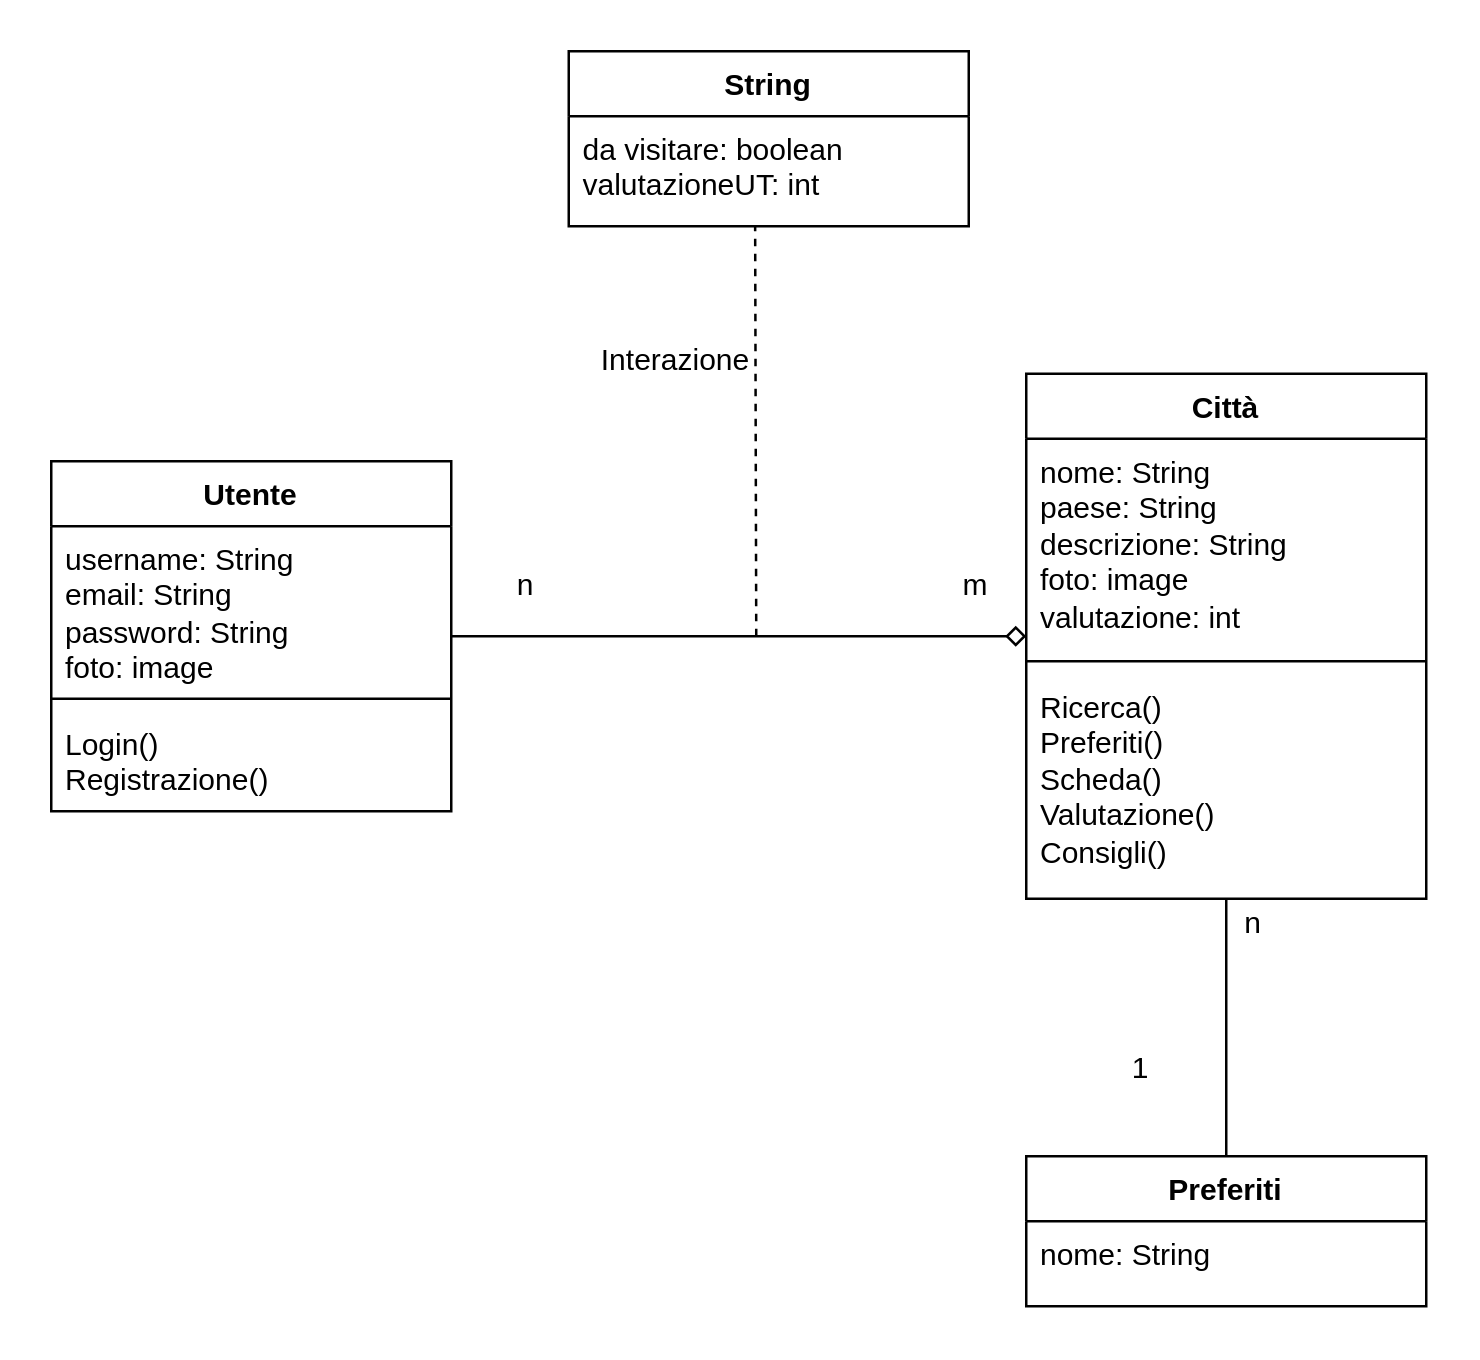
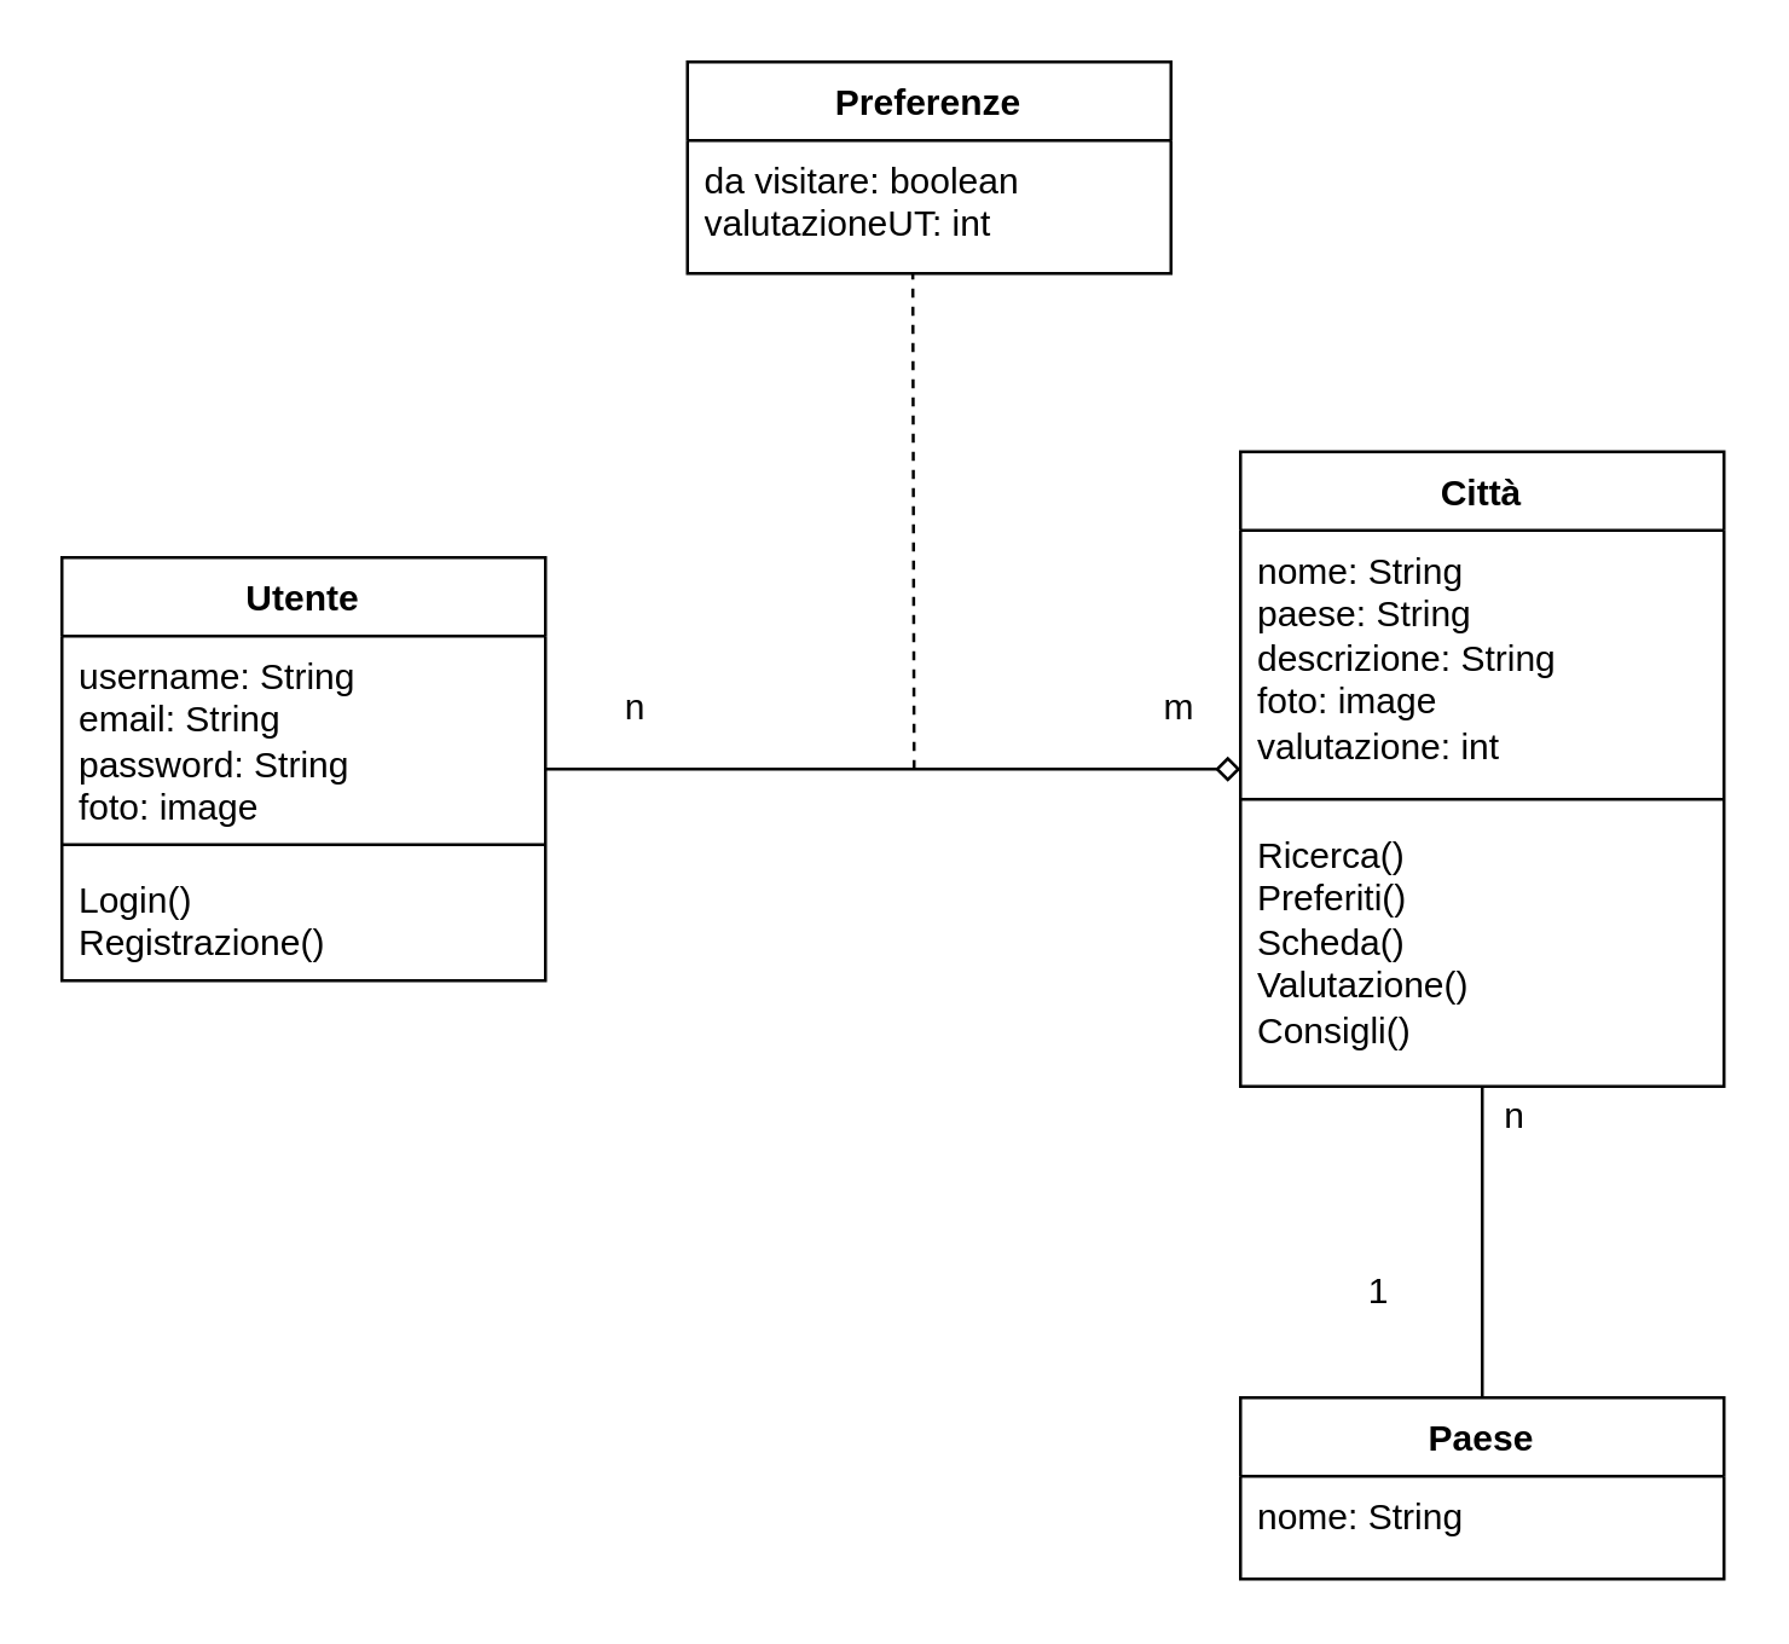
  <mxCell id="0" />
  <mxCell id="1" parent="0" />
  <mxCell id="2" style="edgeStyle=orthogonalEdgeStyle;rounded=0;orthogonalLoop=1;jettySize=auto;html=1;endArrow=diamond;endFill=0;" parent="1" source="3" target="7" edge="1"><mxGeometry relative="1" as="geometry" /></mxCell>
  <mxCell id="3" value="Utente" style="swimlane;fontStyle=1;align=center;verticalAlign=top;childLayout=stackLayout;horizontal=1;startSize=26;horizontalStack=0;resizeParent=1;resizeParentMax=0;resizeLast=0;collapsible=1;marginBottom=0;whiteSpace=wrap;html=1;" parent="1" vertex="1"><mxGeometry x="20" y="184" width="160" height="140" as="geometry"><mxRectangle x="30" y="210" width="100" height="30" as="alternateBounds" /></mxGeometry></mxCell>
  <mxCell id="4" value="username: String&lt;br&gt;email: String&lt;br&gt;password: String&lt;br&gt;foto: image" style="text;strokeColor=none;fillColor=none;align=left;verticalAlign=top;spacingLeft=4;spacingRight=4;overflow=hidden;rotatable=0;points=[[0,0.5],[1,0.5]];portConstraint=eastwest;whiteSpace=wrap;html=1;" parent="3" vertex="1"><mxGeometry y="26" width="160" height="64" as="geometry" /></mxCell>
  <mxCell id="5" value="" style="line;strokeWidth=1;fillColor=none;align=left;verticalAlign=middle;spacingTop=-1;spacingLeft=3;spacingRight=3;rotatable=0;labelPosition=right;points=[];portConstraint=eastwest;strokeColor=inherit;" parent="3" vertex="1"><mxGeometry y="90" width="160" height="10" as="geometry" /></mxCell>
  <mxCell id="6" value="Login()&lt;br&gt;Registrazione()" style="text;strokeColor=none;fillColor=none;align=left;verticalAlign=top;spacingLeft=4;spacingRight=4;overflow=hidden;rotatable=0;points=[[0,0.5],[1,0.5]];portConstraint=eastwest;whiteSpace=wrap;html=1;" parent="3" vertex="1"><mxGeometry y="100" width="160" height="40" as="geometry" /></mxCell>
  <mxCell id="7" value="Città" style="swimlane;fontStyle=1;align=center;verticalAlign=top;childLayout=stackLayout;horizontal=1;startSize=26;horizontalStack=0;resizeParent=1;resizeParentMax=0;resizeLast=0;collapsible=1;marginBottom=0;whiteSpace=wrap;html=1;" parent="1" vertex="1"><mxGeometry x="410" y="149" width="160" height="210" as="geometry"><mxRectangle x="30" y="210" width="100" height="30" as="alternateBounds" /></mxGeometry></mxCell>
  <mxCell id="8" value="nome: String&lt;br&gt;paese: String&lt;br&gt;descrizione: String&lt;br&gt;foto: image&lt;br&gt;valutazione: int" style="text;strokeColor=none;fillColor=none;align=left;verticalAlign=top;spacingLeft=4;spacingRight=4;overflow=hidden;rotatable=0;points=[[0,0.5],[1,0.5]];portConstraint=eastwest;whiteSpace=wrap;html=1;" parent="7" vertex="1"><mxGeometry y="26" width="160" height="84" as="geometry" /></mxCell>
  <mxCell id="9" value="" style="line;strokeWidth=1;fillColor=none;align=left;verticalAlign=middle;spacingTop=-1;spacingLeft=3;spacingRight=3;rotatable=0;labelPosition=right;points=[];portConstraint=eastwest;strokeColor=inherit;" parent="7" vertex="1"><mxGeometry y="110" width="160" height="10" as="geometry" /></mxCell>
  <mxCell id="10" value="Ricerca()&lt;br&gt;Preferiti()&lt;br&gt;Scheda()&lt;br&gt;Valutazione()&lt;br&gt;Consigli()" style="text;strokeColor=none;fillColor=none;align=left;verticalAlign=top;spacingLeft=4;spacingRight=4;overflow=hidden;rotatable=0;points=[[0,0.5],[1,0.5]];portConstraint=eastwest;whiteSpace=wrap;html=1;" parent="7" vertex="1"><mxGeometry y="120" width="160" height="90" as="geometry" /></mxCell>
  <mxCell id="11" value="n" style="text;html=1;strokeColor=none;fillColor=none;align=center;verticalAlign=middle;whiteSpace=wrap;rounded=0;" parent="1" vertex="1"><mxGeometry x="180" y="219" width="60" height="30" as="geometry" /></mxCell>
  <mxCell id="12" value="m" style="text;html=1;strokeColor=none;fillColor=none;align=center;verticalAlign=middle;whiteSpace=wrap;rounded=0;" parent="1" vertex="1"><mxGeometry x="360" y="219" width="60" height="30" as="geometry" /></mxCell>
  <mxCell id="13" value="" style="endArrow=none;dashed=1;html=1;rounded=0;entryX=0.466;entryY=1;entryDx=0;entryDy=0;entryPerimeter=0;" parent="1" target="16" edge="1"><mxGeometry width="50" height="50" relative="1" as="geometry"><mxPoint x="302" y="254" as="sourcePoint" /><mxPoint x="302.04" y="2.988" as="targetPoint" /></mxGeometry></mxCell>
- <mxCell id="14" value="Interazione" style="text;html=1;strokeColor=none;fillColor=none;align=center;verticalAlign=middle;whiteSpace=wrap;rounded=0;" parent="1" vertex="1"><mxGeometry x="240" y="129" width="60" height="30" as="geometry" /></mxCell>
- <mxCell id="15" value="String" style="swimlane;fontStyle=1;align=center;verticalAlign=top;childLayout=stackLayout;horizontal=1;startSize=26;horizontalStack=0;resizeParent=1;resizeParentMax=0;resizeLast=0;collapsible=1;marginBottom=0;whiteSpace=wrap;html=1;" parent="1" vertex="1"><mxGeometry x="227" y="20" width="160" height="70" as="geometry"><mxRectangle x="30" y="210" width="100" height="30" as="alternateBounds" /></mxGeometry></mxCell>
+ <mxCell id="15" value="Preferenze" style="swimlane;fontStyle=1;align=center;verticalAlign=top;childLayout=stackLayout;horizontal=1;startSize=26;horizontalStack=0;resizeParent=1;resizeParentMax=0;resizeLast=0;collapsible=1;marginBottom=0;whiteSpace=wrap;html=1;" parent="1" vertex="1"><mxGeometry x="227" y="20" width="160" height="70" as="geometry"><mxRectangle x="30" y="210" width="100" height="30" as="alternateBounds" /></mxGeometry></mxCell>
  <mxCell id="16" value="da visitare: boolean&lt;br&gt;valutazioneUT: int&lt;br&gt;" style="text;strokeColor=none;fillColor=none;align=left;verticalAlign=top;spacingLeft=4;spacingRight=4;overflow=hidden;rotatable=0;points=[[0,0.5],[1,0.5]];portConstraint=eastwest;whiteSpace=wrap;html=1;" parent="15" vertex="1"><mxGeometry y="26" width="160" height="44" as="geometry" /></mxCell>
- <mxCell id="17" value="Preferiti" style="swimlane;fontStyle=1;align=center;verticalAlign=top;childLayout=stackLayout;horizontal=1;startSize=26;horizontalStack=0;resizeParent=1;resizeParentMax=0;resizeLast=0;collapsible=1;marginBottom=0;whiteSpace=wrap;html=1;" parent="1" vertex="1"><mxGeometry x="410" y="462" width="160" height="60" as="geometry"><mxRectangle x="30" y="210" width="100" height="30" as="alternateBounds" /></mxGeometry></mxCell>
+ <mxCell id="17" value="Paese" style="swimlane;fontStyle=1;align=center;verticalAlign=top;childLayout=stackLayout;horizontal=1;startSize=26;horizontalStack=0;resizeParent=1;resizeParentMax=0;resizeLast=0;collapsible=1;marginBottom=0;whiteSpace=wrap;html=1;" parent="1" vertex="1"><mxGeometry x="410" y="462" width="160" height="60" as="geometry"><mxRectangle x="30" y="210" width="100" height="30" as="alternateBounds" /></mxGeometry></mxCell>
  <mxCell id="18" value="nome: String" style="text;strokeColor=none;fillColor=none;align=left;verticalAlign=top;spacingLeft=4;spacingRight=4;overflow=hidden;rotatable=0;points=[[0,0.5],[1,0.5]];portConstraint=eastwest;whiteSpace=wrap;html=1;" parent="17" vertex="1"><mxGeometry y="26" width="160" height="34" as="geometry" /></mxCell>
  <mxCell id="19" value="" style="endArrow=none;html=1;rounded=0;exitX=0.5;exitY=0;exitDx=0;exitDy=0;" parent="1" source="17" target="10" edge="1"><mxGeometry width="50" height="50" relative="1" as="geometry"><mxPoint x="491" y="379" as="sourcePoint" /><mxPoint x="570" y="219" as="targetPoint" /></mxGeometry></mxCell>
  <mxCell id="20" value="n" style="text;html=1;strokeColor=none;fillColor=none;align=center;verticalAlign=middle;whiteSpace=wrap;rounded=0;" parent="1" vertex="1"><mxGeometry x="471" y="354" width="60" height="30" as="geometry" /></mxCell>
  <mxCell id="21" value="1" style="text;html=1;strokeColor=none;fillColor=none;align=center;verticalAlign=middle;whiteSpace=wrap;rounded=0;" parent="1" vertex="1"><mxGeometry x="426" y="412" width="60" height="30" as="geometry" /></mxCell>
